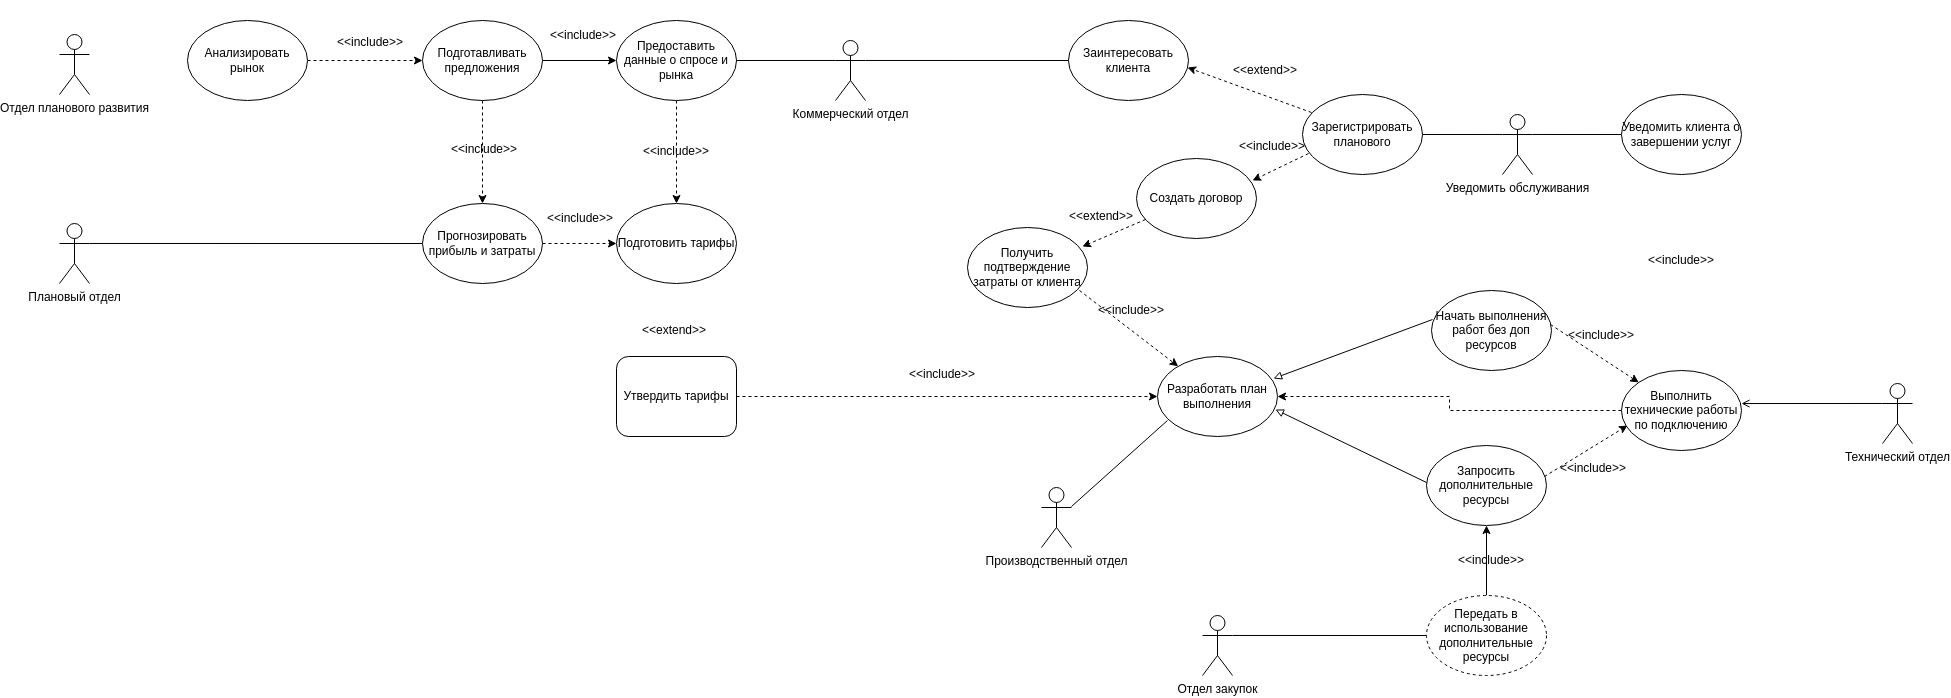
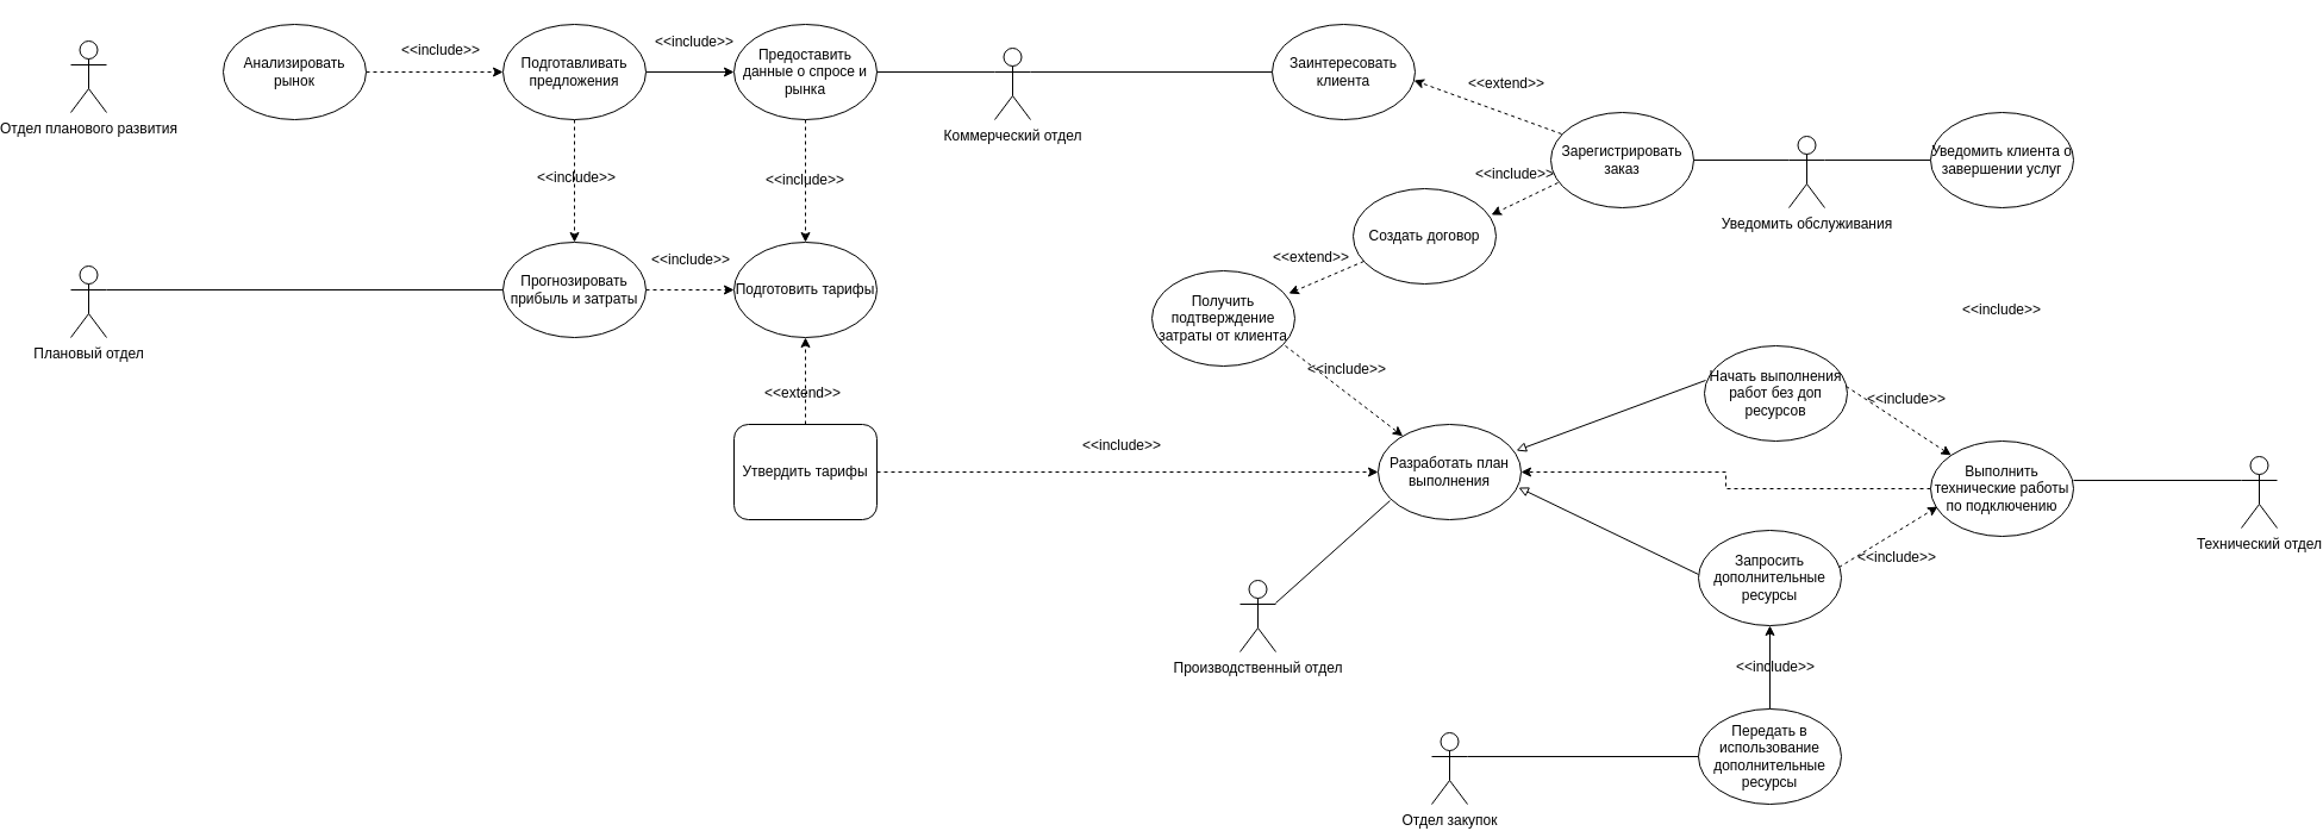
  <mxCell id="0" />
  <mxCell id="1" parent="0" />
  <mxCell id="2" value="Отдел планового развития" style="shape=umlActor;verticalLabelPosition=bottom;verticalAlign=top;html=1;strokeColor=default;labelPosition=center;align=center;" parent="1" vertex="1"><mxGeometry x="20" y="34" width="30" height="60" as="geometry" /></mxCell>
  <mxCell id="3" value="Плановый отдел&lt;div&gt;&lt;br&gt;&lt;/div&gt;" style="shape=umlActor;verticalLabelPosition=bottom;verticalAlign=top;html=1;" parent="1" vertex="1"><mxGeometry x="20" y="223" width="30" height="60" as="geometry" /></mxCell>
  <mxCell id="4" value="Производственный отдел" style="shape=umlActor;verticalLabelPosition=bottom;verticalAlign=top;html=1;" parent="1" vertex="1"><mxGeometry x="1002" y="487" width="30" height="60" as="geometry" /></mxCell>
  <mxCell id="5" style="edgeStyle=orthogonalEdgeStyle;rounded=0;orthogonalLoop=1;jettySize=auto;html=1;exitX=1;exitY=0.5;exitDx=0;exitDy=0;entryX=0;entryY=0.5;entryDx=0;entryDy=0;endArrow=classic;startFill=0;endFill=1;dashed=1;" parent="1" source="6" target="9" edge="1"><mxGeometry relative="1" as="geometry" /></mxCell>
  <mxCell id="6" value="Анализировать рынок" style="ellipse;whiteSpace=wrap;html=1;" parent="1" vertex="1"><mxGeometry x="148" y="20" width="120" height="80" as="geometry" /></mxCell>
  <mxCell id="7" style="edgeStyle=orthogonalEdgeStyle;rounded=0;orthogonalLoop=1;jettySize=auto;html=1;exitX=1;exitY=0.5;exitDx=0;exitDy=0;entryX=0;entryY=0.5;entryDx=0;entryDy=0;endArrow=classic;startFill=0;dashed=0;endFill=1;" parent="1" source="9" target="11" edge="1"><mxGeometry relative="1" as="geometry" /></mxCell>
  <mxCell id="8" style="edgeStyle=orthogonalEdgeStyle;rounded=0;orthogonalLoop=1;jettySize=auto;html=1;exitX=0.5;exitY=1;exitDx=0;exitDy=0;entryX=0.5;entryY=0;entryDx=0;entryDy=0;dashed=1;" parent="1" source="9" target="13" edge="1"><mxGeometry relative="1" as="geometry" /></mxCell>
  <mxCell id="9" value="Подготавливать предложения" style="ellipse;whiteSpace=wrap;html=1;" parent="1" vertex="1"><mxGeometry x="383" y="20" width="120" height="80" as="geometry" /></mxCell>
  <mxCell id="10" style="edgeStyle=orthogonalEdgeStyle;rounded=0;orthogonalLoop=1;jettySize=auto;html=1;exitX=0.5;exitY=1;exitDx=0;exitDy=0;entryX=0.5;entryY=0;entryDx=0;entryDy=0;dashed=1;" parent="1" source="11" target="14" edge="1"><mxGeometry relative="1" as="geometry" /></mxCell>
  <mxCell id="11" value="Предоставить данные о спросе и рынка" style="ellipse;whiteSpace=wrap;html=1;" parent="1" vertex="1"><mxGeometry x="577" y="20" width="120" height="80" as="geometry" /></mxCell>
  <mxCell id="12" style="edgeStyle=orthogonalEdgeStyle;rounded=0;orthogonalLoop=1;jettySize=auto;html=1;exitX=1;exitY=0.5;exitDx=0;exitDy=0;dashed=1;" parent="1" source="13" target="14" edge="1"><mxGeometry relative="1" as="geometry" /></mxCell>
  <mxCell id="13" value="Прогнозировать прибыль и затраты" style="ellipse;whiteSpace=wrap;html=1;" parent="1" vertex="1"><mxGeometry x="383" y="203" width="120" height="80" as="geometry" /></mxCell>
  <mxCell id="14" value="Подготовить тарифы" style="ellipse;whiteSpace=wrap;html=1;" parent="1" vertex="1"><mxGeometry x="577" y="203" width="120" height="80" as="geometry" /></mxCell>
+ <mxCell id="15" style="edgeStyle=orthogonalEdgeStyle;rounded=0;orthogonalLoop=1;jettySize=auto;html=1;exitX=0.5;exitY=0;exitDx=0;exitDy=0;entryX=0.5;entryY=1;entryDx=0;entryDy=0;dashed=1;" parent="1" source="17" target="14" edge="1"><mxGeometry relative="1" as="geometry" /></mxCell>
  <mxCell id="16" style="edgeStyle=orthogonalEdgeStyle;rounded=0;orthogonalLoop=1;jettySize=auto;html=1;exitX=1;exitY=0.5;exitDx=0;exitDy=0;entryX=0;entryY=0.5;entryDx=0;entryDy=0;dashed=1;" parent="1" source="17" target="27" edge="1"><mxGeometry relative="1" as="geometry" /></mxCell>
  <mxCell id="17" value="Утвердить тарифы" style="whiteSpace=wrap;html=1;rounded=1;" parent="1" vertex="1"><mxGeometry x="577" y="356" width="120" height="80" as="geometry" /></mxCell>
  <mxCell id="18" value="Заинтересовать клиента" style="ellipse;whiteSpace=wrap;html=1;" parent="1" vertex="1"><mxGeometry x="1029" y="20" width="120" height="80" as="geometry" /></mxCell>
- <mxCell id="19" value="Зарегистрировать планового" style="ellipse;whiteSpace=wrap;html=1;" parent="1" vertex="1"><mxGeometry x="1263" y="94" width="120" height="80" as="geometry" /></mxCell>
+ <mxCell id="19" value="Зарегистрировать заказ" style="ellipse;whiteSpace=wrap;html=1;" parent="1" vertex="1"><mxGeometry x="1263" y="94" width="120" height="80" as="geometry" /></mxCell>
  <mxCell id="20" value="Создать договор" style="ellipse;whiteSpace=wrap;html=1;" parent="1" vertex="1"><mxGeometry x="1097" y="158" width="120" height="80" as="geometry" /></mxCell>
  <mxCell id="21" value="Получить подтверждение затраты от клиента" style="ellipse;whiteSpace=wrap;html=1;" parent="1" vertex="1"><mxGeometry x="928" y="227" width="120" height="80" as="geometry" /></mxCell>
  <mxCell id="22" style="edgeStyle=orthogonalEdgeStyle;rounded=0;orthogonalLoop=1;jettySize=auto;html=1;exitX=1;exitY=0.333;exitDx=0;exitDy=0;exitPerimeter=0;entryX=0;entryY=0.5;entryDx=0;entryDy=0;endArrow=none;startFill=0;" parent="1" source="23" target="24" edge="1"><mxGeometry relative="1" as="geometry" /></mxCell>
  <mxCell id="23" value="Уведомить обслуживания" style="shape=umlActor;verticalLabelPosition=bottom;verticalAlign=top;html=1;" parent="1" vertex="1"><mxGeometry x="1463" y="114" width="30" height="60" as="geometry" /></mxCell>
  <mxCell id="24" value="Уведомить клиента о завершении услуг" style="ellipse;whiteSpace=wrap;html=1;" parent="1" vertex="1"><mxGeometry x="1582" y="94" width="120" height="80" as="geometry" /></mxCell>
  <mxCell id="25" value="Отдел закупок" style="shape=umlActor;verticalLabelPosition=bottom;verticalAlign=top;html=1;" parent="1" vertex="1"><mxGeometry x="1163" y="615" width="30" height="60" as="geometry" /></mxCell>
  <mxCell id="26" value="Технический отдел" style="shape=umlActor;verticalLabelPosition=bottom;verticalAlign=top;html=1;" parent="1" vertex="1"><mxGeometry x="1843" y="383" width="30" height="60" as="geometry" /></mxCell>
  <mxCell id="27" value="Разработать план выполнения" style="ellipse;whiteSpace=wrap;html=1;" parent="1" vertex="1"><mxGeometry x="1118" y="356" width="120" height="80" as="geometry" /></mxCell>
  <mxCell id="28" value="Начать выполнения работ без доп ресурсов" style="ellipse;whiteSpace=wrap;html=1;" parent="1" vertex="1"><mxGeometry x="1392" y="290" width="120" height="80" as="geometry" /></mxCell>
  <mxCell id="29" value="Запросить дополнительные ресурсы&lt;span style=&quot;color: rgba(0, 0, 0, 0); font-family: monospace; font-size: 0px; text-align: start; text-wrap-mode: nowrap;&quot;&gt;%3CmxGraphModel%3E%3Croot%3E%3CmxCell%20id%3D%220%22%2F%3E%3CmxCell%20id%3D%221%22%20parent%3D%220%22%2F%3E%3CmxCell%20id%3D%222%22%20value%3D%22%D0%9D%D0%B0%D1%87%D0%B0%D1%82%D1%8C%20%D0%B2%D1%8B%D0%BF%D0%BE%D0%BB%D0%BD%D0%B5%D0%BD%D0%B8%D1%8F%20%D1%80%D0%B0%D0%B1%D0%BE%D1%82%20%D0%B1%D0%B5%D0%B7%20%D0%B4%D0%BE%D0%BF%20%D1%80%D0%B5%D1%81%D1%83%D1%80%D1%81%D0%BE%D0%B2%22%20style%3D%22ellipse%3BwhiteSpace%3Dwrap%3Bhtml%3D1%3B%22%20vertex%3D%221%22%20parent%3D%221%22%3E%3CmxGeometry%20x%3D%221516%22%20y%3D%22406%22%20width%3D%22120%22%20height%3D%2280%22%20as%3D%22geometry%22%2F%3E%3C%2FmxCell%3E%3C%2Froot%3E%3C%2FmxGraphModel%3E&lt;/span&gt;&lt;span style=&quot;color: rgba(0, 0, 0, 0); font-family: monospace; font-size: 0px; text-align: start; text-wrap-mode: nowrap;&quot;&gt;%3CmxGraphModel%3E%3Croot%3E%3CmxCell%20id%3D%220%22%2F%3E%3CmxCell%20id%3D%221%22%20parent%3D%220%22%2F%3E%3CmxCell%20id%3D%222%22%20value%3D%22%D0%9D%D0%B0%D1%87%D0%B0%D1%82%D1%8C%20%D0%B2%D1%8B%D0%BF%D0%BE%D0%BB%D0%BD%D0%B5%D0%BD%D0%B8%D1%8F%20%D1%80%D0%B0%D0%B1%D0%BE%D1%82%20%D0%B1%D0%B5%D0%B7%20%D0%B4%D0%BE%D0%BF%20%D1%80%D0%B5%D1%81%D1%83%D1%80%D1%81%D0%BE%D0%B2%22%20style%3D%22ellipse%3BwhiteSpace%3Dwrap%3Bhtml%3D1%3B%22%20vertex%3D%221%22%20parent%3D%221%22%3E%3CmxGeometry%20x%3D%221516%22%20y%3D%22406%22%20width%3D%22120%22%20height%3D%2280%22%20as%3D%22geometry%22%2F%3E%3C%2FmxCell%3E%3C%2Froot%3E%3C%2FmxGraphModel%3E&lt;/span&gt;" style="ellipse;whiteSpace=wrap;html=1;" parent="1" vertex="1"><mxGeometry x="1387" y="445" width="120" height="80" as="geometry" /></mxCell>
  <mxCell id="30" style="edgeStyle=orthogonalEdgeStyle;rounded=0;orthogonalLoop=1;jettySize=auto;html=1;exitX=0.5;exitY=0;exitDx=0;exitDy=0;entryX=0.5;entryY=1;entryDx=0;entryDy=0;" edge="1" parent="1" source="31" target="29"><mxGeometry relative="1" as="geometry" /></mxCell>
- <mxCell id="31" value="Передать в использование дополнительные ресурсы" style="ellipse;whiteSpace=wrap;html=1;dashed=1;" parent="1" vertex="1"><mxGeometry x="1387" y="595" width="120" height="80" as="geometry" /></mxCell>
+ <mxCell id="31" value="Передать в использование дополнительные ресурсы" style="ellipse;whiteSpace=wrap;html=1;" parent="1" vertex="1"><mxGeometry x="1387" y="595" width="120" height="80" as="geometry" /></mxCell>
  <mxCell id="32" style="edgeStyle=orthogonalEdgeStyle;rounded=0;orthogonalLoop=1;jettySize=auto;html=1;dashed=1;" parent="1" source="33" target="27" edge="1"><mxGeometry relative="1" as="geometry" /></mxCell>
  <mxCell id="33" value="Выполнить технические работы по подключению" style="ellipse;whiteSpace=wrap;html=1;" parent="1" vertex="1"><mxGeometry x="1582" y="370" width="120" height="80" as="geometry" /></mxCell>
  <mxCell id="34" value="&amp;lt;&amp;lt;include&amp;gt;&amp;gt;" style="text;html=1;align=center;verticalAlign=middle;whiteSpace=wrap;rounded=0;" parent="1" vertex="1"><mxGeometry x="301" y="27" width="60" height="30" as="geometry" /></mxCell>
  <mxCell id="35" value="&amp;lt;&amp;lt;include&amp;gt;&amp;gt;" style="text;html=1;align=center;verticalAlign=middle;whiteSpace=wrap;rounded=0;" parent="1" vertex="1"><mxGeometry x="514" y="20" width="60" height="30" as="geometry" /></mxCell>
  <mxCell id="36" value="&amp;lt;&amp;lt;include&amp;gt;&amp;gt;" style="text;html=1;align=center;verticalAlign=middle;whiteSpace=wrap;rounded=0;" parent="1" vertex="1"><mxGeometry x="415" y="134" width="60" height="30" as="geometry" /></mxCell>
  <mxCell id="37" style="edgeStyle=orthogonalEdgeStyle;rounded=0;orthogonalLoop=1;jettySize=auto;html=1;exitX=0;exitY=0.5;exitDx=0;exitDy=0;entryX=1;entryY=0.333;entryDx=0;entryDy=0;entryPerimeter=0;endArrow=none;startFill=0;" parent="1" source="13" target="3" edge="1"><mxGeometry relative="1" as="geometry" /></mxCell>
  <mxCell id="38" value="&amp;lt;&amp;lt;include&amp;gt;&amp;gt;" style="text;html=1;align=center;verticalAlign=middle;whiteSpace=wrap;rounded=0;" parent="1" vertex="1"><mxGeometry x="511" y="203" width="60" height="30" as="geometry" /></mxCell>
  <mxCell id="39" style="edgeStyle=orthogonalEdgeStyle;rounded=0;orthogonalLoop=1;jettySize=auto;html=1;exitX=1;exitY=0.333;exitDx=0;exitDy=0;exitPerimeter=0;entryX=0;entryY=0.5;entryDx=0;entryDy=0;endArrow=none;startFill=0;" parent="1" source="40" target="18" edge="1"><mxGeometry relative="1" as="geometry" /></mxCell>
  <mxCell id="40" value="Коммерческий отдел" style="shape=umlActor;verticalLabelPosition=bottom;verticalAlign=top;html=1;" parent="1" vertex="1"><mxGeometry x="796" y="40" width="30" height="60" as="geometry" /></mxCell>
  <mxCell id="41" style="edgeStyle=orthogonalEdgeStyle;rounded=0;orthogonalLoop=1;jettySize=auto;html=1;exitX=1;exitY=0.5;exitDx=0;exitDy=0;entryX=0;entryY=0.333;entryDx=0;entryDy=0;entryPerimeter=0;endArrow=none;startFill=0;" parent="1" source="11" target="40" edge="1"><mxGeometry relative="1" as="geometry" /></mxCell>
  <mxCell id="42" value="&amp;lt;&amp;lt;include&amp;gt;&amp;gt;" style="text;html=1;align=center;verticalAlign=middle;whiteSpace=wrap;rounded=0;" parent="1" vertex="1"><mxGeometry x="607" y="136" width="60" height="30" as="geometry" /></mxCell>
  <mxCell id="43" value="&amp;lt;&amp;lt;extend&amp;gt;&amp;gt;" style="text;html=1;align=center;verticalAlign=middle;whiteSpace=wrap;rounded=0;" parent="1" vertex="1"><mxGeometry x="605" y="315" width="60" height="30" as="geometry" /></mxCell>
  <mxCell id="44" value="" style="endArrow=classic;html=1;rounded=0;entryX=0.992;entryY=0.588;entryDx=0;entryDy=0;entryPerimeter=0;dashed=1;" parent="1" target="18" edge="1"><mxGeometry width="50" height="50" relative="1" as="geometry"><mxPoint x="1272" y="112" as="sourcePoint" /><mxPoint x="1322" y="62" as="targetPoint" /></mxGeometry></mxCell>
  <mxCell id="45" value="" style="endArrow=classic;html=1;rounded=0;entryX=0.967;entryY=0.275;entryDx=0;entryDy=0;entryPerimeter=0;dashed=1;" parent="1" target="20" edge="1"><mxGeometry width="50" height="50" relative="1" as="geometry"><mxPoint x="1269" y="153" as="sourcePoint" /><mxPoint x="1319" y="103" as="targetPoint" /></mxGeometry></mxCell>
  <mxCell id="46" value="" style="endArrow=classic;html=1;rounded=0;entryX=0.958;entryY=0.238;entryDx=0;entryDy=0;entryPerimeter=0;dashed=1;" parent="1" target="21" edge="1"><mxGeometry width="50" height="50" relative="1" as="geometry"><mxPoint x="1106" y="219" as="sourcePoint" /><mxPoint x="1156" y="169" as="targetPoint" /></mxGeometry></mxCell>
  <mxCell id="47" value="" style="endArrow=classic;html=1;rounded=0;dashed=1;" parent="1" target="27" edge="1"><mxGeometry width="50" height="50" relative="1" as="geometry"><mxPoint x="1040" y="290" as="sourcePoint" /><mxPoint x="1090" y="240" as="targetPoint" /></mxGeometry></mxCell>
  <mxCell id="48" value="" style="endArrow=none;html=1;rounded=0;entryX=0.083;entryY=0.8;entryDx=0;entryDy=0;entryPerimeter=0;endFill=1;startFill=0;" parent="1" target="27" edge="1"><mxGeometry width="50" height="50" relative="1" as="geometry"><mxPoint x="1032" y="506" as="sourcePoint" /><mxPoint x="1082" y="456" as="targetPoint" /></mxGeometry></mxCell>
  <mxCell id="49" value="&amp;lt;&amp;lt;extend&amp;gt;&amp;gt;" style="text;html=1;align=center;verticalAlign=middle;whiteSpace=wrap;rounded=0;" parent="1" vertex="1"><mxGeometry x="1196" y="55" width="60" height="30" as="geometry" /></mxCell>
  <mxCell id="50" value="&amp;lt;&amp;lt;extend&amp;gt;&amp;gt;" style="text;html=1;align=center;verticalAlign=middle;whiteSpace=wrap;rounded=0;" parent="1" vertex="1"><mxGeometry x="1032" y="201" width="60" height="30" as="geometry" /></mxCell>
  <mxCell id="51" value="&amp;lt;&amp;lt;include&amp;gt;&amp;gt;" style="text;html=1;align=center;verticalAlign=middle;whiteSpace=wrap;rounded=0;" parent="1" vertex="1"><mxGeometry x="1203" y="131" width="60" height="30" as="geometry" /></mxCell>
  <mxCell id="52" value="&amp;lt;&amp;lt;include&amp;gt;&amp;gt;" style="text;html=1;align=center;verticalAlign=middle;whiteSpace=wrap;rounded=0;" parent="1" vertex="1"><mxGeometry x="873" y="359" width="60" height="30" as="geometry" /></mxCell>
  <mxCell id="53" value="&amp;lt;&amp;lt;include&amp;gt;&amp;gt;" style="text;html=1;align=center;verticalAlign=middle;whiteSpace=wrap;rounded=0;" parent="1" vertex="1"><mxGeometry x="1062" y="295" width="60" height="30" as="geometry" /></mxCell>
  <mxCell id="54" style="edgeStyle=orthogonalEdgeStyle;rounded=0;orthogonalLoop=1;jettySize=auto;html=1;exitX=1;exitY=0.5;exitDx=0;exitDy=0;entryX=0;entryY=0.333;entryDx=0;entryDy=0;entryPerimeter=0;endArrow=none;startFill=0;" parent="1" source="19" target="23" edge="1"><mxGeometry relative="1" as="geometry" /></mxCell>
  <mxCell id="55" style="edgeStyle=orthogonalEdgeStyle;rounded=0;orthogonalLoop=1;jettySize=auto;html=1;exitX=0;exitY=0.5;exitDx=0;exitDy=0;entryX=1;entryY=0.333;entryDx=0;entryDy=0;entryPerimeter=0;endArrow=none;startFill=0;" parent="1" source="31" target="25" edge="1"><mxGeometry relative="1" as="geometry" /></mxCell>
- <mxCell id="56" style="edgeStyle=orthogonalEdgeStyle;rounded=0;orthogonalLoop=1;jettySize=auto;html=1;exitX=0;exitY=0.333;exitDx=0;exitDy=0;exitPerimeter=0;entryX=1;entryY=0.413;entryDx=0;entryDy=0;entryPerimeter=0;endArrow=open;startFill=0;" parent="1" source="26" target="33" edge="1"><mxGeometry relative="1" as="geometry" /></mxCell>
+ <mxCell id="56" style="edgeStyle=orthogonalEdgeStyle;rounded=0;orthogonalLoop=1;jettySize=auto;html=1;exitX=0;exitY=0.333;exitDx=0;exitDy=0;exitPerimeter=0;entryX=1;entryY=0.413;entryDx=0;entryDy=0;entryPerimeter=0;endArrow=none;startFill=0;" parent="1" source="26" target="33" edge="1"><mxGeometry relative="1" as="geometry" /></mxCell>
  <mxCell id="57" value="" style="endArrow=block;html=1;rounded=0;entryX=0.967;entryY=0.275;entryDx=0;entryDy=0;entryPerimeter=0;endFill=0;" parent="1" target="27" edge="1"><mxGeometry width="50" height="50" relative="1" as="geometry"><mxPoint x="1393" y="319" as="sourcePoint" /><mxPoint x="1443" y="269" as="targetPoint" /></mxGeometry></mxCell>
  <mxCell id="58" value="" style="endArrow=block;html=1;rounded=0;entryX=0.983;entryY=0.663;entryDx=0;entryDy=0;entryPerimeter=0;endFill=0;" parent="1" target="27" edge="1"><mxGeometry width="50" height="50" relative="1" as="geometry"><mxPoint x="1387" y="482" as="sourcePoint" /><mxPoint x="1437" y="432" as="targetPoint" /></mxGeometry></mxCell>
  <mxCell id="59" value="" style="endArrow=classic;html=1;rounded=0;dashed=1;" parent="1" target="33" edge="1"><mxGeometry width="50" height="50" relative="1" as="geometry"><mxPoint x="1511" y="324" as="sourcePoint" /><mxPoint x="1561" y="274" as="targetPoint" /></mxGeometry></mxCell>
  <mxCell id="60" value="" style="endArrow=classic;html=1;rounded=0;entryX=0.05;entryY=0.688;entryDx=0;entryDy=0;entryPerimeter=0;dashed=1;" parent="1" target="33" edge="1"><mxGeometry width="50" height="50" relative="1" as="geometry"><mxPoint x="1505" y="476" as="sourcePoint" /><mxPoint x="1555" y="426" as="targetPoint" /></mxGeometry></mxCell>
  <mxCell id="61" value="&amp;lt;&amp;lt;include&amp;gt;&amp;gt;" style="text;html=1;align=center;verticalAlign=middle;whiteSpace=wrap;rounded=0;" parent="1" vertex="1"><mxGeometry x="1612" y="245" width="60" height="30" as="geometry" /></mxCell>
  <mxCell id="62" value="&amp;lt;&amp;lt;include&amp;gt;&amp;gt;" style="text;html=1;align=center;verticalAlign=middle;whiteSpace=wrap;rounded=0;" parent="1" vertex="1"><mxGeometry x="1532" y="320" width="60" height="30" as="geometry" /></mxCell>
  <mxCell id="63" value="&amp;lt;&amp;lt;include&amp;gt;&amp;gt;" style="text;html=1;align=center;verticalAlign=middle;whiteSpace=wrap;rounded=0;" parent="1" vertex="1"><mxGeometry x="1524" y="453" width="60" height="30" as="geometry" /></mxCell>
  <mxCell id="64" value="&amp;lt;&amp;lt;include&amp;gt;&amp;gt;" style="text;html=1;align=center;verticalAlign=middle;whiteSpace=wrap;rounded=0;" vertex="1" parent="1"><mxGeometry x="1422" y="545" width="60" height="30" as="geometry" /></mxCell>
